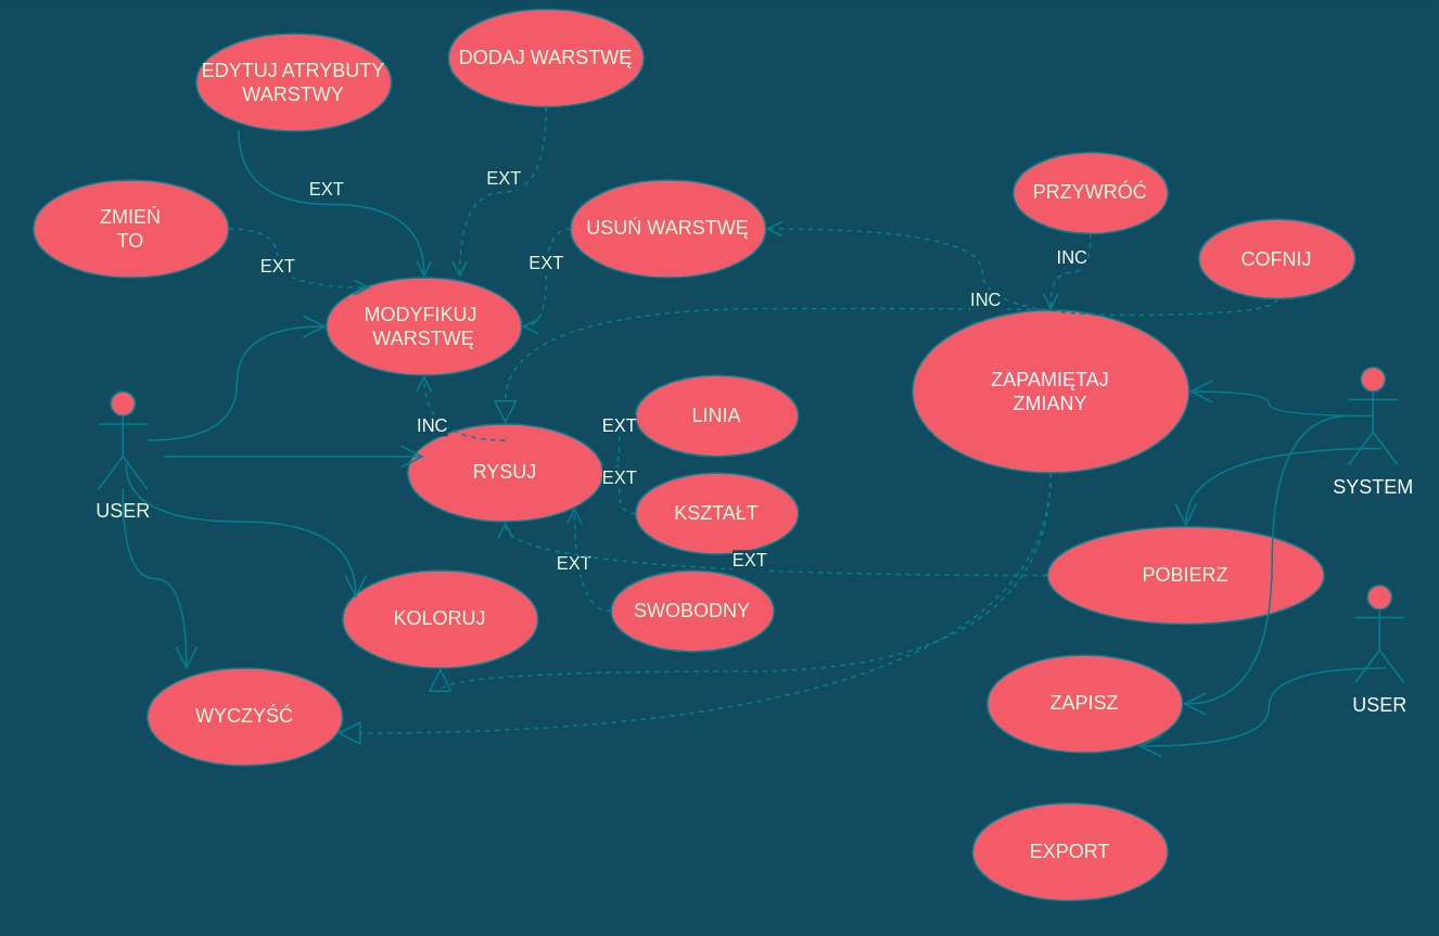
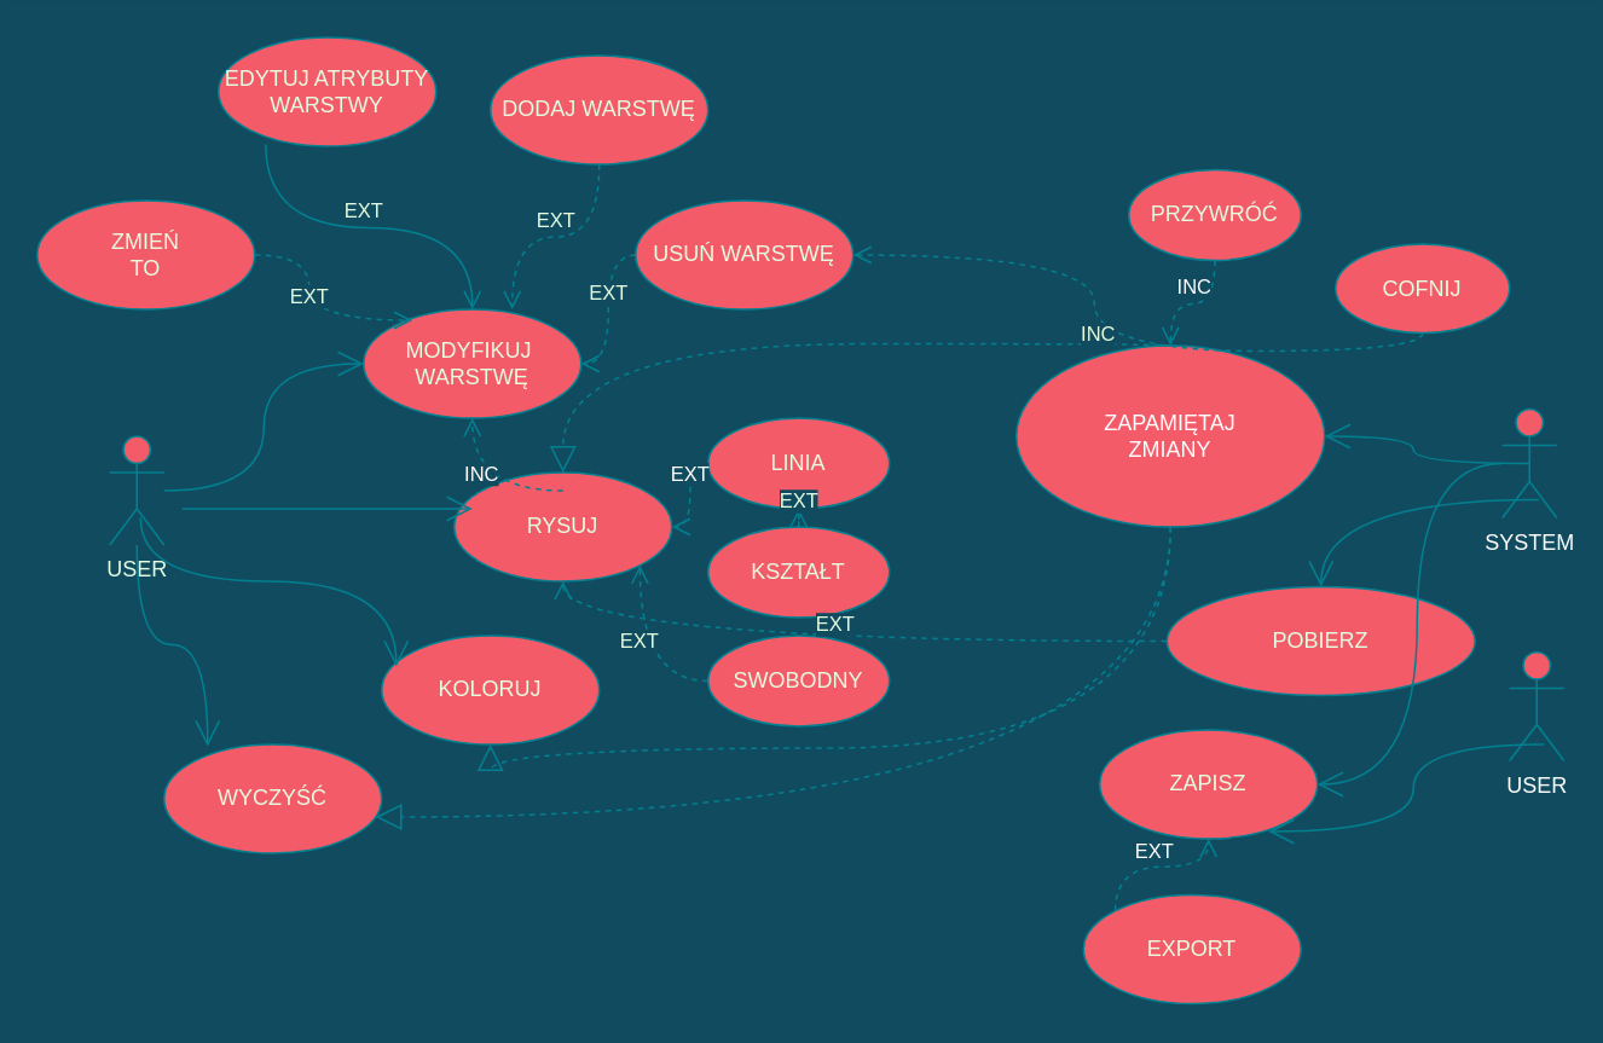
  <mxCell id="0" />
  <mxCell id="1" parent="0" />
  <mxCell id="2" value="USER&lt;br&gt;" style="shape=umlActor;verticalLabelPosition=bottom;verticalAlign=top;html=1;fontColor=#E4FDE1;strokeColor=#028090;fillColor=#F45B69;" vertex="1" parent="1"><mxGeometry x="60" y="240" width="30" height="60" as="geometry" /></mxCell>
  <mxCell id="3" value="WYCZYŚĆ" style="ellipse;whiteSpace=wrap;html=1;fontColor=#E4FDE1;strokeColor=#028090;fillColor=#F45B69;" vertex="1" parent="1"><mxGeometry x="90" y="410" width="120" height="60" as="geometry" /></mxCell>
  <mxCell id="4" value="KOLORUJ" style="ellipse;whiteSpace=wrap;html=1;fontColor=#E4FDE1;strokeColor=#028090;fillColor=#F45B69;" vertex="1" parent="1"><mxGeometry x="210" y="350" width="120" height="60" as="geometry" /></mxCell>
  <mxCell id="5" value="RYSUJ" style="ellipse;whiteSpace=wrap;html=1;fontColor=#E4FDE1;strokeColor=#028090;fillColor=#F45B69;" vertex="1" parent="1"><mxGeometry x="250" y="260" width="120" height="60" as="geometry" /></mxCell>
  <mxCell id="6" value="MODYFIKUJ&amp;nbsp;&lt;br&gt;WARSTWĘ" style="ellipse;whiteSpace=wrap;html=1;fontColor=#E4FDE1;strokeColor=#028090;fillColor=#F45B69;" vertex="1" parent="1"><mxGeometry x="200" y="170" width="120" height="60" as="geometry" /></mxCell>
  <mxCell id="7" value="ZMIEŃ&lt;br&gt;TO" style="ellipse;whiteSpace=wrap;html=1;fontColor=#E4FDE1;strokeColor=#028090;fillColor=#F45B69;" vertex="1" parent="1"><mxGeometry x="20" y="110" width="120" height="60" as="geometry" /></mxCell>
  <mxCell id="8" value="EDYTUJ ATRYBUTY WARSTWY" style="ellipse;whiteSpace=wrap;html=1;fontColor=#E4FDE1;strokeColor=#028090;fillColor=#F45B69;" vertex="1" parent="1"><mxGeometry x="120" y="20" width="120" height="60" as="geometry" /></mxCell>
- <mxCell id="9" value="DODAJ WARSTWĘ" style="ellipse;whiteSpace=wrap;html=1;fontColor=#E4FDE1;strokeColor=#028090;fillColor=#F45B69;" vertex="1" parent="1"><mxGeometry x="275" y="5" width="120" height="60" as="geometry" /></mxCell>
+ <mxCell id="9" value="DODAJ WARSTWĘ" style="ellipse;whiteSpace=wrap;html=1;fontColor=#E4FDE1;strokeColor=#028090;fillColor=#F45B69;" vertex="1" parent="1"><mxGeometry x="270" y="30" width="120" height="60" as="geometry" /></mxCell>
  <mxCell id="10" value="USUŃ WARSTWĘ" style="ellipse;whiteSpace=wrap;html=1;fontColor=#E4FDE1;strokeColor=#028090;fillColor=#F45B69;" vertex="1" parent="1"><mxGeometry x="350" y="110" width="120" height="60" as="geometry" /></mxCell>
  <mxCell id="11" value="" style="endArrow=open;endFill=1;endSize=12;html=1;fontColor=#E4FDE1;strokeColor=#028090;fillColor=#F45B69;edgeStyle=orthogonalEdgeStyle;entryX=0.2;entryY=0.017;entryDx=0;entryDy=0;entryPerimeter=0;curved=1;labelBackgroundColor=#114B5F;" edge="1" parent="1" source="2" target="3"><mxGeometry width="160" relative="1" as="geometry"><mxPoint x="320" y="270" as="sourcePoint" /><mxPoint x="480" y="270" as="targetPoint" /></mxGeometry></mxCell>
  <mxCell id="12" value="" style="endArrow=open;endFill=1;endSize=12;html=1;fontColor=#E4FDE1;strokeColor=#028090;fillColor=#F45B69;edgeStyle=orthogonalEdgeStyle;curved=1;labelBackgroundColor=#114B5F;" edge="1" parent="1"><mxGeometry width="160" relative="1" as="geometry"><mxPoint x="100" y="280" as="sourcePoint" /><mxPoint x="260" y="280" as="targetPoint" /></mxGeometry></mxCell>
  <mxCell id="13" value="" style="endArrow=open;endFill=1;endSize=12;html=1;fontColor=#E4FDE1;strokeColor=#028090;fillColor=#F45B69;edgeStyle=orthogonalEdgeStyle;exitX=0.567;exitY=0.75;exitDx=0;exitDy=0;exitPerimeter=0;entryX=0.067;entryY=0.283;entryDx=0;entryDy=0;entryPerimeter=0;curved=1;labelBackgroundColor=#114B5F;" edge="1" parent="1" source="2" target="4"><mxGeometry width="160" relative="1" as="geometry"><mxPoint x="320" y="270" as="sourcePoint" /><mxPoint x="480" y="270" as="targetPoint" /><Array as="points"><mxPoint x="77" y="320" /><mxPoint x="218" y="320" /></Array></mxGeometry></mxCell>
  <mxCell id="14" value="" style="endArrow=open;endFill=1;endSize=12;html=1;fontColor=#E4FDE1;strokeColor=#028090;fillColor=#F45B69;edgeStyle=orthogonalEdgeStyle;entryX=0;entryY=0.5;entryDx=0;entryDy=0;curved=1;labelBackgroundColor=#114B5F;" edge="1" parent="1" source="2" target="6"><mxGeometry width="160" relative="1" as="geometry"><mxPoint x="320" y="270" as="sourcePoint" /><mxPoint x="480" y="270" as="targetPoint" /></mxGeometry></mxCell>
  <mxCell id="15" value="&lt;font color=&quot;#ffffff&quot;&gt;INC&lt;/font&gt;" style="html=1;verticalAlign=bottom;endArrow=open;dashed=1;endSize=8;fontColor=#E4FDE1;strokeColor=#028090;fillColor=#F45B69;edgeStyle=orthogonalEdgeStyle;curved=1;labelBackgroundColor=#114B5F;" edge="1" parent="1" target="6"><mxGeometry relative="1" as="geometry"><mxPoint x="310" y="270" as="sourcePoint" /><mxPoint x="360" y="270" as="targetPoint" /><Array as="points"><mxPoint x="260" y="270" /></Array></mxGeometry></mxCell>
  <mxCell id="16" value="EXT" style="html=1;verticalAlign=bottom;endArrow=open;dashed=1;endSize=8;fontColor=#E4FDE1;strokeColor=#028090;fillColor=#F45B69;edgeStyle=orthogonalEdgeStyle;entryX=0.225;entryY=0.1;entryDx=0;entryDy=0;entryPerimeter=0;curved=1;labelBackgroundColor=#114B5F;" edge="1" parent="1" source="7" target="6"><mxGeometry relative="1" as="geometry"><mxPoint x="440" y="270" as="sourcePoint" /><mxPoint x="360" y="270" as="targetPoint" /><Array as="points"><mxPoint x="170" y="140" /><mxPoint x="170" y="176" /></Array></mxGeometry></mxCell>
  <mxCell id="17" value="EXT" style="html=1;verticalAlign=bottom;endArrow=open;dashed=0;endSize=8;fontColor=#E4FDE1;strokeColor=#028090;fillColor=#F45B69;edgeStyle=orthogonalEdgeStyle;entryX=0.5;entryY=0;entryDx=0;entryDy=0;exitX=0.217;exitY=0.983;exitDx=0;exitDy=0;exitPerimeter=0;curved=1;labelBackgroundColor=#114B5F;" edge="1" parent="1" source="8" target="6"><mxGeometry x="-0.024" relative="1" as="geometry"><mxPoint x="440" y="270" as="sourcePoint" /><mxPoint x="360" y="270" as="targetPoint" /><mxPoint as="offset" /></mxGeometry></mxCell>
  <mxCell id="18" value="EXT" style="html=1;verticalAlign=bottom;endArrow=open;dashed=1;endSize=8;fontColor=#E4FDE1;strokeColor=#028090;fillColor=#F45B69;edgeStyle=orthogonalEdgeStyle;entryX=0.683;entryY=0;entryDx=0;entryDy=0;entryPerimeter=0;curved=1;labelBackgroundColor=#114B5F;" edge="1" parent="1" source="9" target="6"><mxGeometry relative="1" as="geometry"><mxPoint x="440" y="270" as="sourcePoint" /><mxPoint x="360" y="270" as="targetPoint" /></mxGeometry></mxCell>
  <mxCell id="19" value="EXT" style="html=1;verticalAlign=bottom;endArrow=open;dashed=1;endSize=8;fontColor=#E4FDE1;strokeColor=#028090;fillColor=#F45B69;edgeStyle=orthogonalEdgeStyle;curved=1;labelBackgroundColor=#114B5F;" edge="1" parent="1" source="10" target="6"><mxGeometry relative="1" as="geometry"><mxPoint x="440" y="270" as="sourcePoint" /><mxPoint x="360" y="270" as="targetPoint" /></mxGeometry></mxCell>
  <mxCell id="20" value="&lt;font color=&quot;#ffffff&quot;&gt;ZAPAMIĘTAJ&lt;br&gt;ZMIANY&lt;br&gt;&lt;/font&gt;" style="ellipse;whiteSpace=wrap;html=1;fontColor=#E4FDE1;strokeColor=#028090;fillColor=#F45B69;" vertex="1" parent="1"><mxGeometry x="560" y="190" width="170" height="100" as="geometry" /></mxCell>
- <mxCell id="21" value="SWOBODNY" style="ellipse;whiteSpace=wrap;html=1;fontColor=#E4FDE1;strokeColor=#028090;fillColor=#F45B69;" vertex="1" parent="1"><mxGeometry x="375" y="350" width="100" height="50" as="geometry" /></mxCell>
+ <mxCell id="21" value="SWOBODNY" style="ellipse;whiteSpace=wrap;html=1;fontColor=#E4FDE1;strokeColor=#028090;fillColor=#F45B69;" vertex="1" parent="1"><mxGeometry x="390" y="350" width="100" height="50" as="geometry" /></mxCell>
  <mxCell id="22" value="KSZTAŁT" style="ellipse;whiteSpace=wrap;html=1;fontColor=#E4FDE1;strokeColor=#028090;fillColor=#F45B69;" vertex="1" parent="1"><mxGeometry x="390" y="290" width="100" height="50" as="geometry" /></mxCell>
  <mxCell id="23" value="LINIA" style="ellipse;whiteSpace=wrap;html=1;fontColor=#E4FDE1;strokeColor=#028090;fillColor=#F45B69;" vertex="1" parent="1"><mxGeometry x="390" y="230" width="100" height="50" as="geometry" /></mxCell>
  <mxCell id="24" value="&lt;font color=&quot;#ffffff&quot;&gt;EXT&lt;/font&gt;" style="html=1;verticalAlign=bottom;endArrow=open;dashed=1;endSize=8;fontColor=#E4FDE1;strokeColor=#028090;fillColor=#F45B69;edgeStyle=orthogonalEdgeStyle;curved=1;labelBackgroundColor=#114B5F;" edge="1" parent="1" source="23" target="5"><mxGeometry x="-0.091" relative="1" as="geometry"><mxPoint x="400" y="240" as="sourcePoint" /><mxPoint x="320" y="240" as="targetPoint" /><mxPoint as="offset" /></mxGeometry></mxCell>
- <mxCell id="25" value="EXT" style="html=1;verticalAlign=bottom;endArrow=open;dashed=1;endSize=8;fontColor=#E4FDE1;strokeColor=#028090;fillColor=#F45B69;edgeStyle=orthogonalEdgeStyle;curved=1;labelBackgroundColor=#114B5F;" edge="1" parent="1" source="22" target="5"><mxGeometry relative="1" as="geometry"><mxPoint x="410" y="340" as="sourcePoint" /><mxPoint x="330" y="340" as="targetPoint" /></mxGeometry></mxCell>
+ <mxCell id="25" value="EXT" style="html=1;verticalAlign=bottom;endArrow=open;dashed=1;endSize=8;fontColor=#E4FDE1;strokeColor=#028090;fillColor=#F45B69;edgeStyle=orthogonalEdgeStyle;curved=1;labelBackgroundColor=#114B5F;" edge="1" parent="1" source="22" target="23"><mxGeometry relative="1" as="geometry"><mxPoint x="410" y="340" as="sourcePoint" /><mxPoint x="330" y="340" as="targetPoint" /></mxGeometry></mxCell>
  <mxCell id="26" value="EXT" style="html=1;verticalAlign=bottom;endArrow=open;dashed=1;endSize=8;fontColor=#E4FDE1;strokeColor=#028090;fillColor=#F45B69;edgeStyle=orthogonalEdgeStyle;entryX=1;entryY=1;entryDx=0;entryDy=0;curved=1;labelBackgroundColor=#114B5F;" edge="1" parent="1" source="21" target="5"><mxGeometry relative="1" as="geometry"><mxPoint x="410" y="350" as="sourcePoint" /><mxPoint x="330" y="350" as="targetPoint" /></mxGeometry></mxCell>
  <mxCell id="27" value="" style="endArrow=block;dashed=1;endFill=0;endSize=12;html=1;fontColor=#E4FDE1;strokeColor=#028090;fillColor=#F45B69;edgeStyle=orthogonalEdgeStyle;curved=1;labelBackgroundColor=#114B5F;" edge="1" parent="1" source="20" target="3"><mxGeometry width="160" relative="1" as="geometry"><mxPoint x="320" y="260" as="sourcePoint" /><mxPoint x="550" y="500" as="targetPoint" /><Array as="points"><mxPoint x="645" y="450" /></Array></mxGeometry></mxCell>
  <mxCell id="28" value="" style="endArrow=block;dashed=1;endFill=0;endSize=12;html=1;fontColor=#E4FDE1;strokeColor=#028090;fillColor=#F45B69;edgeStyle=orthogonalEdgeStyle;curved=1;labelBackgroundColor=#114B5F;" edge="1" parent="1" source="20" target="4"><mxGeometry width="160" relative="1" as="geometry"><mxPoint x="321" y="261" as="sourcePoint" /><mxPoint x="481" y="261" as="targetPoint" /><Array as="points"><mxPoint x="645" y="412" /><mxPoint x="270" y="412" /></Array></mxGeometry></mxCell>
  <mxCell id="29" value="" style="endArrow=block;dashed=1;endFill=0;endSize=12;html=1;fontColor=#E4FDE1;strokeColor=#028090;fillColor=#F45B69;edgeStyle=orthogonalEdgeStyle;entryX=0.5;entryY=0;entryDx=0;entryDy=0;curved=1;labelBackgroundColor=#114B5F;" edge="1" parent="1" source="20" target="5"><mxGeometry width="160" relative="1" as="geometry"><mxPoint x="321" y="261" as="sourcePoint" /><mxPoint x="481" y="261" as="targetPoint" /><Array as="points"><mxPoint x="645" y="189" /><mxPoint x="310" y="189" /></Array></mxGeometry></mxCell>
  <mxCell id="30" value="PRZYWRÓĆ" style="ellipse;whiteSpace=wrap;html=1;fontColor=#E4FDE1;strokeColor=#028090;fillColor=#F45B69;" vertex="1" parent="1"><mxGeometry x="622" y="93" width="95" height="50" as="geometry" /></mxCell>
  <mxCell id="31" value="COFNIJ" style="ellipse;whiteSpace=wrap;html=1;fontColor=#E4FDE1;strokeColor=#028090;fillColor=#F45B69;" vertex="1" parent="1"><mxGeometry x="736" y="134" width="96" height="49" as="geometry" /></mxCell>
  <mxCell id="32" value="&lt;font color=&quot;#ffffff&quot;&gt;INC&lt;/font&gt;" style="html=1;verticalAlign=bottom;endArrow=open;dashed=1;endSize=8;fontColor=#E4FDE1;strokeColor=#028090;fillColor=#F45B69;edgeStyle=orthogonalEdgeStyle;entryX=0.5;entryY=0;entryDx=0;entryDy=0;curved=1;labelBackgroundColor=#114B5F;" edge="1" parent="1" source="30" target="20"><mxGeometry relative="1" as="geometry"><mxPoint x="441" y="261" as="sourcePoint" /><mxPoint x="361" y="261" as="targetPoint" /><Array as="points"><mxPoint x="670" y="167" /><mxPoint x="645" y="167" /></Array></mxGeometry></mxCell>
  <mxCell id="33" value="INC" style="html=1;verticalAlign=bottom;endArrow=open;dashed=1;endSize=8;rounded=1;fontColor=#E4FDE1;strokeColor=#028090;fillColor=#F45B69;edgeStyle=orthogonalEdgeStyle;curved=1;exitX=0.5;exitY=1;exitDx=0;exitDy=0;labelBackgroundColor=#114B5F;" edge="1" parent="1" source="31" target="10"><mxGeometry relative="1" as="geometry"><mxPoint x="441" y="261" as="sourcePoint" /><mxPoint x="361" y="261" as="targetPoint" /></mxGeometry></mxCell>
  <mxCell id="34" value="&lt;font color=&quot;#ffffff&quot;&gt;SYSTEM&lt;/font&gt;" style="shape=umlActor;verticalLabelPosition=bottom;verticalAlign=top;html=1;fontColor=#E4FDE1;strokeColor=#028090;fillColor=#F45B69;" vertex="1" parent="1"><mxGeometry x="828" y="225" width="30" height="60" as="geometry" /></mxCell>
  <mxCell id="35" value="&lt;font color=&quot;#ffffff&quot;&gt;USER&lt;/font&gt;" style="shape=umlActor;verticalLabelPosition=bottom;verticalAlign=top;html=1;fontColor=#E4FDE1;strokeColor=#028090;fillColor=#F45B69;" vertex="1" parent="1"><mxGeometry x="832" y="359" width="30" height="60" as="geometry" /></mxCell>
  <mxCell id="36" value="" style="endArrow=open;endFill=1;endSize=12;html=1;rounded=1;fontColor=#E4FDE1;strokeColor=#028090;fillColor=#F45B69;edgeStyle=orthogonalEdgeStyle;curved=1;exitX=0.5;exitY=0.5;exitDx=0;exitDy=0;exitPerimeter=0;labelBackgroundColor=#114B5F;" edge="1" parent="1" source="34" target="20"><mxGeometry width="160" relative="1" as="geometry"><mxPoint x="321" y="261" as="sourcePoint" /><mxPoint x="481" y="261" as="targetPoint" /></mxGeometry></mxCell>
  <mxCell id="37" value="POBIERZ" style="ellipse;whiteSpace=wrap;html=1;fontColor=#E4FDE1;strokeColor=#028090;fillColor=#F45B69;" vertex="1" parent="1"><mxGeometry x="643" y="323" width="170" height="60" as="geometry" /></mxCell>
  <mxCell id="38" value="ZAPISZ" style="ellipse;whiteSpace=wrap;html=1;fontColor=#E4FDE1;strokeColor=#028090;fillColor=#F45B69;" vertex="1" parent="1"><mxGeometry x="606" y="402" width="120" height="60" as="geometry" /></mxCell>
  <mxCell id="39" value="EXPORT" style="ellipse;whiteSpace=wrap;html=1;fontColor=#E4FDE1;strokeColor=#028090;fillColor=#F45B69;" vertex="1" parent="1"><mxGeometry x="597" y="493" width="120" height="60" as="geometry" /></mxCell>
  <mxCell id="40" value="" style="endArrow=open;endFill=1;endSize=12;html=1;rounded=1;fontColor=#E4FDE1;strokeColor=#028090;fillColor=#F45B69;edgeStyle=orthogonalEdgeStyle;curved=1;exitX=0.667;exitY=0.833;exitDx=0;exitDy=0;exitPerimeter=0;labelBackgroundColor=#114B5F;" edge="1" parent="1" source="34" target="37"><mxGeometry width="160" relative="1" as="geometry"><mxPoint x="321" y="361" as="sourcePoint" /><mxPoint x="481" y="361" as="targetPoint" /></mxGeometry></mxCell>
  <mxCell id="41" value="" style="endArrow=open;endFill=1;endSize=12;html=1;rounded=1;fontColor=#E4FDE1;strokeColor=#028090;fillColor=#F45B69;edgeStyle=orthogonalEdgeStyle;curved=1;labelBackgroundColor=#114B5F;" edge="1" parent="1" source="34" target="38"><mxGeometry width="160" relative="1" as="geometry"><mxPoint x="321" y="361" as="sourcePoint" /><mxPoint x="481" y="361" as="targetPoint" /><Array as="points"><mxPoint x="781" y="255" /><mxPoint x="781" y="432" /></Array></mxGeometry></mxCell>
  <mxCell id="42" value="" style="endArrow=open;endFill=1;endSize=12;html=1;rounded=1;fontColor=#E4FDE1;strokeColor=#028090;fillColor=#F45B69;edgeStyle=orthogonalEdgeStyle;curved=1;exitX=0.633;exitY=0.85;exitDx=0;exitDy=0;exitPerimeter=0;entryX=0.775;entryY=0.933;entryDx=0;entryDy=0;entryPerimeter=0;labelBackgroundColor=#114B5F;" edge="1" parent="1" source="35" target="38"><mxGeometry width="160" relative="1" as="geometry"><mxPoint x="321" y="361" as="sourcePoint" /><mxPoint x="481" y="361" as="targetPoint" /></mxGeometry></mxCell>
+ <mxCell id="43" value="&lt;font color=&quot;#ffffff&quot;&gt;EXT&lt;/font&gt;" style="html=1;verticalAlign=bottom;endArrow=open;dashed=1;endSize=8;rounded=1;fontColor=#E4FDE1;strokeColor=#028090;fillColor=#F45B69;edgeStyle=orthogonalEdgeStyle;curved=1;exitX=0;exitY=0;exitDx=0;exitDy=0;labelBackgroundColor=#114B5F;" edge="1" parent="1" source="39" target="38"><mxGeometry relative="1" as="geometry"><mxPoint x="441" y="361" as="sourcePoint" /><mxPoint x="361" y="361" as="targetPoint" /></mxGeometry></mxCell>
  <mxCell id="44" value="EXT" style="html=1;verticalAlign=bottom;endArrow=open;dashed=1;endSize=8;rounded=1;fontColor=#E4FDE1;strokeColor=#028090;fillColor=#F45B69;edgeStyle=orthogonalEdgeStyle;curved=1;labelBackgroundColor=#114B5F;" edge="1" parent="1" source="37" target="5"><mxGeometry relative="1" as="geometry"><mxPoint x="441" y="361" as="sourcePoint" /><mxPoint x="361" y="361" as="targetPoint" /></mxGeometry></mxCell>
